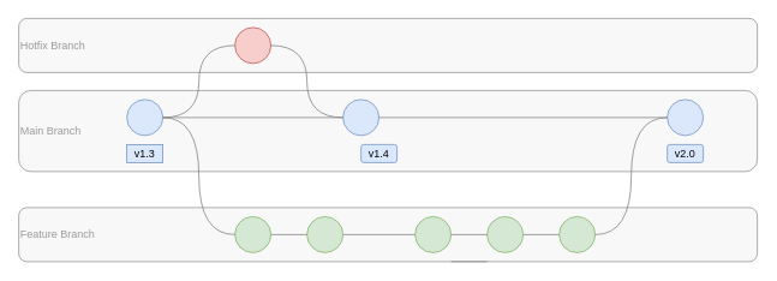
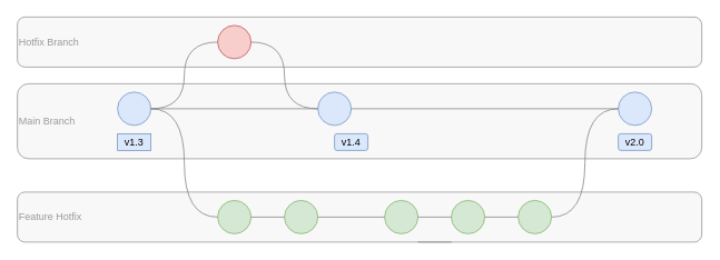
  <mxCell id="0" />
  <mxCell id="1" parent="0" />
  <mxCell id="2" value="&lt;font color=&quot;#999999&quot;&gt;Main Branch&lt;/font&gt;" style="rounded=1;whiteSpace=wrap;html=1;strokeColor=#666666;fillColor=#f5f5f5;fontColor=#333333;opacity=70;align=left;" vertex="1" parent="1"><mxGeometry y="100" width="820" height="90" as="geometry" x="20" /></mxCell>
  <mxCell id="3" value="&lt;font color=&quot;#999999&quot;&gt;Hotfix Branch&lt;/font&gt;" style="rounded=1;whiteSpace=wrap;html=1;strokeColor=#666666;fillColor=#f5f5f5;fontColor=#333333;opacity=70;align=left;" vertex="1" parent="1"><mxGeometry y="20" width="820" height="60" as="geometry" x="20" /></mxCell>
- <mxCell id="4" value="&lt;font color=&quot;#999999&quot;&gt;Feature Branch&lt;/font&gt;" style="rounded=1;whiteSpace=wrap;html=1;strokeColor=#666666;fillColor=#f5f5f5;fontColor=#333333;opacity=70;align=left;" vertex="1" parent="1"><mxGeometry y="230" width="820" height="60" as="geometry" x="20" /></mxCell>
+ <mxCell id="4" value="&lt;font color=&quot;#999999&quot;&gt;Feature Hotfix&lt;/font&gt;" style="rounded=1;whiteSpace=wrap;html=1;strokeColor=#666666;fillColor=#f5f5f5;fontColor=#333333;opacity=70;align=left;" vertex="1" parent="1"><mxGeometry y="230" width="820" height="60" as="geometry" x="20" /></mxCell>
  <mxCell id="5" value="" style="ellipse;whiteSpace=wrap;html=1;aspect=fixed;fillColor=#dbe8fc;strokeColor=#7192c2;" vertex="1" parent="1"><mxGeometry x="140" y="110" width="40" height="40" as="geometry" /></mxCell>
  <mxCell id="6" value="" style="ellipse;whiteSpace=wrap;html=1;aspect=fixed;fillColor=#dbe8fc;strokeColor=#7192c2;" vertex="1" parent="1"><mxGeometry x="380" y="110" width="40" height="40" as="geometry" /></mxCell>
  <mxCell id="7" value="" style="ellipse;whiteSpace=wrap;html=1;aspect=fixed;fillColor=#dbe8fc;strokeColor=#7192c2;" vertex="1" parent="1"><mxGeometry x="740" y="110" width="40" height="40" as="geometry" /></mxCell>
  <mxCell id="8" value="" style="ellipse;whiteSpace=wrap;html=1;aspect=fixed;fillColor=#f8cecc;strokeColor=#b85450;" vertex="1" parent="1"><mxGeometry x="260" y="30" width="40" height="40" as="geometry" /></mxCell>
  <mxCell id="9" value="" style="endArrow=none;html=1;rounded=0;fillColor=#e3e9fc;exitX=0;exitY=0.5;exitDx=0;exitDy=0;entryX=1;entryY=0.5;entryDx=0;entryDy=0;strokeColor=#808080;" edge="1" parent="1" source="7" target="6"><mxGeometry width="50" height="50" relative="1" as="geometry"><mxPoint x="190" y="140" as="sourcePoint" /><mxPoint x="390" y="140" as="targetPoint" /></mxGeometry></mxCell>
  <mxCell id="10" value="" style="endArrow=none;html=1;rounded=0;fillColor=#e3e9fc;exitX=0;exitY=0.5;exitDx=0;exitDy=0;entryX=1;entryY=0.5;entryDx=0;entryDy=0;strokeColor=#808080;edgeStyle=orthogonalEdgeStyle;curved=1;" edge="1" parent="1" source="8" target="5"><mxGeometry width="50" height="50" relative="1" as="geometry"><mxPoint x="420" y="149" as="sourcePoint" /><mxPoint x="180" y="149" as="targetPoint" /></mxGeometry></mxCell>
  <mxCell id="11" value="" style="endArrow=none;html=1;rounded=0;fillColor=#e3e9fc;exitX=1;exitY=0.5;exitDx=0;exitDy=0;entryX=0;entryY=0.5;entryDx=0;entryDy=0;strokeColor=#808080;edgeStyle=orthogonalEdgeStyle;curved=1;" edge="1" parent="1" source="8" target="6"><mxGeometry width="50" height="50" relative="1" as="geometry"><mxPoint x="270" y="220" as="sourcePoint" /><mxPoint x="190" y="140" as="targetPoint" /></mxGeometry></mxCell>
  <mxCell id="12" value="" style="ellipse;whiteSpace=wrap;html=1;aspect=fixed;fillColor=#d5e8d4;strokeColor=#82b366;" vertex="1" parent="1"><mxGeometry x="260" y="240" width="40" height="40" as="geometry" /></mxCell>
  <mxCell id="13" value="" style="endArrow=none;html=1;fillColor=#e3e9fc;exitX=0;exitY=0.5;exitDx=0;exitDy=0;entryX=1;entryY=0.5;entryDx=0;entryDy=0;strokeColor=#808080;edgeStyle=orthogonalEdgeStyle;curved=1;targetPerimeterSpacing=0;" edge="1" parent="1" source="12" target="5"><mxGeometry width="50" height="50" relative="1" as="geometry"><mxPoint x="270" y="220" as="sourcePoint" /><mxPoint x="190" y="140" as="targetPoint" /><Array as="points"><mxPoint x="220" y="260" /><mxPoint x="220" y="130" /></Array></mxGeometry></mxCell>
  <mxCell id="14" value="" style="ellipse;whiteSpace=wrap;html=1;aspect=fixed;fillColor=#d5e8d4;strokeColor=#82b366;" vertex="1" parent="1"><mxGeometry x="340" y="240" width="40" height="40" as="geometry" /></mxCell>
  <mxCell id="15" value="" style="ellipse;whiteSpace=wrap;html=1;aspect=fixed;fillColor=#d5e8d4;strokeColor=#82b366;" vertex="1" parent="1"><mxGeometry x="460" y="240" width="40" height="40" as="geometry" /></mxCell>
  <mxCell id="16" value="" style="ellipse;whiteSpace=wrap;html=1;aspect=fixed;fillColor=#d5e8d4;strokeColor=#82b366;" vertex="1" parent="1"><mxGeometry x="540" y="240" width="40" height="40" as="geometry" /></mxCell>
  <mxCell id="17" value="" style="ellipse;whiteSpace=wrap;html=1;aspect=fixed;fillColor=#d5e8d4;strokeColor=#82b366;" vertex="1" parent="1"><mxGeometry x="620" y="240" width="40" height="40" as="geometry" /></mxCell>
  <mxCell id="18" value="" style="endArrow=none;html=1;rounded=0;fillColor=#e3e9fc;exitX=1;exitY=0.5;exitDx=0;exitDy=0;entryX=0;entryY=0.5;entryDx=0;entryDy=0;strokeColor=#808080;edgeStyle=orthogonalEdgeStyle;curved=1;" edge="1" parent="1" source="17" target="7"><mxGeometry width="50" height="50" relative="1" as="geometry"><mxPoint x="310" y="220" as="sourcePoint" /><mxPoint x="390" y="140" as="targetPoint" /></mxGeometry></mxCell>
  <mxCell id="19" value="" style="endArrow=none;html=1;rounded=0;fillColor=#e3e9fc;exitX=1;exitY=0.5;exitDx=0;exitDy=0;entryX=0;entryY=0.5;entryDx=0;entryDy=0;strokeColor=#808080;" edge="1" parent="1" source="12" target="14"><mxGeometry width="50" height="50" relative="1" as="geometry"><mxPoint x="190" y="140" as="sourcePoint" /><mxPoint x="390" y="140" as="targetPoint" /></mxGeometry></mxCell>
  <mxCell id="20" value="" style="endArrow=none;html=1;rounded=0;fillColor=#e3e9fc;exitX=1;exitY=0.5;exitDx=0;exitDy=0;entryX=0;entryY=0.5;entryDx=0;entryDy=0;strokeColor=#808080;" edge="1" parent="1" source="14" target="15"><mxGeometry width="50" height="50" relative="1" as="geometry"><mxPoint x="394" y="289.6" as="sourcePoint" /><mxPoint x="434" y="289.6" as="targetPoint" /></mxGeometry></mxCell>
  <mxCell id="21" value="" style="endArrow=none;html=1;rounded=0;fillColor=#e3e9fc;strokeColor=#808080;" edge="1" parent="1"><mxGeometry width="50" height="50" relative="1" as="geometry"><mxPoint x="500" y="290" as="sourcePoint" /><mxPoint x="540" y="290" as="targetPoint" /></mxGeometry></mxCell>
  <mxCell id="22" value="" style="endArrow=none;html=1;rounded=0;fillColor=#e3e9fc;exitX=0;exitY=0.5;exitDx=0;exitDy=0;strokeColor=#808080;entryX=1;entryY=0.5;entryDx=0;entryDy=0;" edge="1" parent="1" source="17" target="16"><mxGeometry width="50" height="50" relative="1" as="geometry"><mxPoint x="510" y="299.6" as="sourcePoint" /><mxPoint x="550" y="300" as="targetPoint" /></mxGeometry></mxCell>
  <mxCell id="23" value="v1.3" style="whiteSpace=wrap;html=1;strokeColor=#7192c2;fillColor=#dbe8fc;rounded=0;" vertex="1" parent="1"><mxGeometry x="140" y="160" width="40" height="20" as="geometry" /></mxCell>
  <mxCell id="24" value="v1.4" style="rounded=1;whiteSpace=wrap;html=1;strokeColor=#7192c2;fillColor=#dbe8fc;" vertex="1" parent="1"><mxGeometry x="400" y="160" width="40" height="20" as="geometry" /></mxCell>
  <mxCell id="25" value="v2.0" style="rounded=1;whiteSpace=wrap;html=1;strokeColor=#7192c2;fillColor=#dbe8fc;" vertex="1" parent="1"><mxGeometry x="740" y="160" width="40" height="20" as="geometry" /></mxCell>
  <mxCell id="26" value="" style="endArrow=none;html=1;rounded=0;fillColor=#e3e9fc;exitX=0;exitY=0.5;exitDx=0;exitDy=0;entryX=1;entryY=0.5;entryDx=0;entryDy=0;strokeColor=#808080;" edge="1" parent="1" source="6" target="5"><mxGeometry width="50" height="50" relative="1" as="geometry"><mxPoint x="750" y="140" as="sourcePoint" /><mxPoint x="430" y="140" as="targetPoint" /></mxGeometry></mxCell>
  <mxCell id="27" value="" style="endArrow=none;html=1;rounded=0;fillColor=#e3e9fc;strokeColor=#808080;entryX=1;entryY=0.5;entryDx=0;entryDy=0;" edge="1" parent="1" target="15"><mxGeometry width="50" height="50" relative="1" as="geometry"><mxPoint x="540" y="260" as="sourcePoint" /><mxPoint x="590" y="270" as="targetPoint" /></mxGeometry></mxCell>
